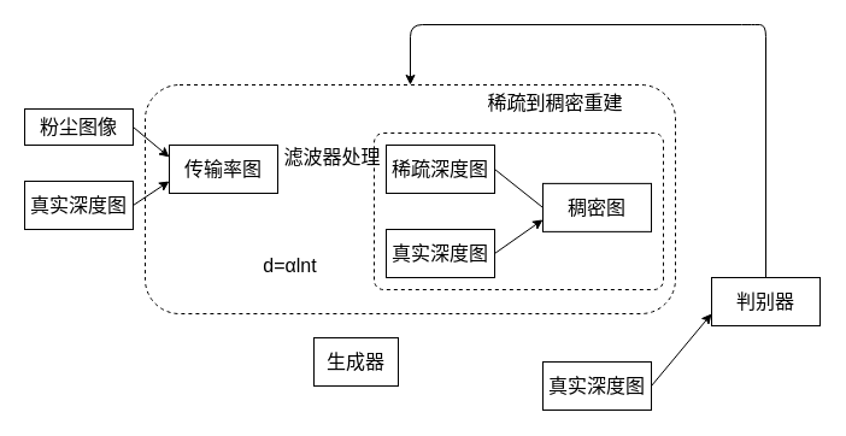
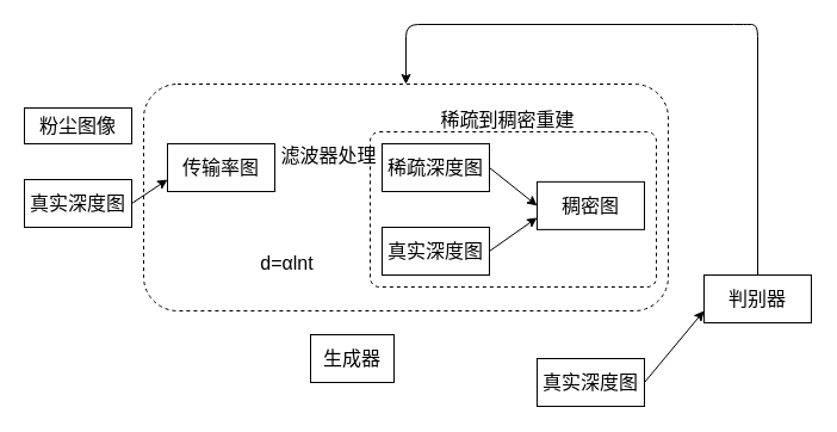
  <mxCell id="0" />
  <mxCell id="1" parent="0" />
  <mxCell id="2" value="" style="rounded=1;whiteSpace=wrap;html=1;fillColor=none;dashed=1;fontSize=16;" parent="1" vertex="1"><mxGeometry x="120" y="70" width="440" height="190" as="geometry" /></mxCell>
  <mxCell id="3" value="" style="rounded=1;whiteSpace=wrap;html=1;fillColor=none;dashed=1;fontSize=16;arcSize=6;" parent="1" vertex="1"><mxGeometry x="310" y="110" width="240" height="130" as="geometry" /></mxCell>
  <mxCell id="4" value="生成器" style="rounded=0;whiteSpace=wrap;html=1;fillColor=none;fontSize=16;" parent="1" vertex="1"><mxGeometry x="260" y="280" width="70" height="40" as="geometry" /></mxCell>
  <mxCell id="5" value="粉尘图像" style="rounded=0;whiteSpace=wrap;html=1;fillColor=none;fontSize=16;" parent="1" vertex="1"><mxGeometry x="20" y="90" width="90" height="30" as="geometry" /></mxCell>
  <mxCell id="6" value="真实深度图" style="rounded=0;whiteSpace=wrap;html=1;fillColor=none;fontSize=16;" parent="1" vertex="1"><mxGeometry x="20" y="150" width="90" height="40" as="geometry" /></mxCell>
  <mxCell id="7" value="传输率图" style="rounded=0;whiteSpace=wrap;html=1;fillColor=none;fontSize=16;" parent="1" vertex="1"><mxGeometry x="140" y="120" width="90" height="40" as="geometry" /></mxCell>
  <mxCell id="8" value="稀疏深度图" style="rounded=0;whiteSpace=wrap;html=1;fillColor=none;fontSize=16;" parent="1" vertex="1"><mxGeometry x="320" y="120" width="90" height="40" as="geometry" /></mxCell>
- <mxCell id="9" value="" style="endArrow=classic;html=1;exitX=1;exitY=0.5;exitDx=0;exitDy=0;entryX=0;entryY=0.25;entryDx=0;entryDy=0;fontSize=16;" parent="1" source="5" target="7" edge="1"><mxGeometry width="50" height="50" relative="1" as="geometry"><mxPoint x="210" y="220" as="sourcePoint" /><mxPoint x="260" y="170" as="targetPoint" /></mxGeometry></mxCell>
  <mxCell id="10" value="" style="endArrow=classic;html=1;exitX=1;exitY=0.5;exitDx=0;exitDy=0;entryX=0;entryY=0.75;entryDx=0;entryDy=0;fontSize=16;" parent="1" source="6" target="7" edge="1"><mxGeometry width="50" height="50" relative="1" as="geometry"><mxPoint x="350" y="150" as="sourcePoint" /><mxPoint x="400" y="100" as="targetPoint" /></mxGeometry></mxCell>
  <mxCell id="11" value="滤波器处理" style="text;html=1;align=center;verticalAlign=middle;resizable=0;points=[];autosize=1;fontSize=16;" parent="1" vertex="1"><mxGeometry x="225" y="120" width="100" height="20" as="geometry" /></mxCell>
  <mxCell id="12" value="真实深度图" style="rounded=0;whiteSpace=wrap;html=1;fillColor=none;fontSize=16;" parent="1" vertex="1"><mxGeometry x="320" y="190" width="90" height="40" as="geometry" /></mxCell>
- <mxCell id="13" value="" style="endArrow=none;html=1;exitX=1;exitY=0.5;exitDx=0;exitDy=0;entryX=0;entryY=0.5;entryDx=0;entryDy=0;fontSize=16;" parent="1" source="8" target="14" edge="1"><mxGeometry width="50" height="50" relative="1" as="geometry"><mxPoint x="350" y="240" as="sourcePoint" /><mxPoint x="450" y="140" as="targetPoint" /></mxGeometry></mxCell>
+ <mxCell id="13" value="" style="endArrow=classic;html=1;exitX=1;exitY=0.5;exitDx=0;exitDy=0;entryX=0;entryY=0.5;entryDx=0;entryDy=0;fontSize=16;" parent="1" source="8" target="14" edge="1"><mxGeometry width="50" height="50" relative="1" as="geometry"><mxPoint x="350" y="240" as="sourcePoint" /><mxPoint x="450" y="140" as="targetPoint" /></mxGeometry></mxCell>
  <mxCell id="14" value="稠密图" style="rounded=0;whiteSpace=wrap;html=1;fillColor=none;fontSize=16;" parent="1" vertex="1"><mxGeometry x="450" y="151.88" width="90" height="40" as="geometry" /></mxCell>
  <mxCell id="15" value="d=αlnt" style="text;html=1;align=center;verticalAlign=middle;resizable=0;points=[];autosize=1;fontSize=16;" parent="1" vertex="1"><mxGeometry x="210" y="210" width="60" height="20" as="geometry" /></mxCell>
- <mxCell id="16" value="稀疏到稠密重建" style="text;html=1;align=center;verticalAlign=middle;resizable=0;points=[];autosize=1;fontSize=16;" parent="1" vertex="1"><mxGeometry x="395" y="75" width="130" height="20" as="geometry" /></mxCell>
+ <mxCell id="16" value="稀疏到稠密重建" style="text;html=1;align=center;verticalAlign=middle;resizable=0;points=[];autosize=1;fontSize=16;" parent="1" vertex="1"><mxGeometry x="360" y="90" width="130" height="20" as="geometry" /></mxCell>
  <mxCell id="17" value="" style="endArrow=classic;html=1;exitX=1;exitY=0.5;exitDx=0;exitDy=0;entryX=0;entryY=0.75;entryDx=0;entryDy=0;fontSize=16;" parent="1" source="12" target="14" edge="1"><mxGeometry width="50" height="50" relative="1" as="geometry"><mxPoint x="350" y="250" as="sourcePoint" /><mxPoint x="400" y="200" as="targetPoint" /></mxGeometry></mxCell>
  <mxCell id="18" value="真实深度图" style="rounded=0;whiteSpace=wrap;html=1;fillColor=none;fontSize=16;" parent="1" vertex="1"><mxGeometry x="450" y="300" width="90" height="40" as="geometry" /></mxCell>
  <mxCell id="19" value="判别器" style="rounded=0;whiteSpace=wrap;html=1;fillColor=none;fontSize=16;" parent="1" vertex="1"><mxGeometry x="590" y="230" width="90" height="40" as="geometry" /></mxCell>
  <mxCell id="20" value="" style="endArrow=classic;html=1;exitX=1;exitY=0.5;exitDx=0;exitDy=0;entryX=0;entryY=0.75;entryDx=0;entryDy=0;fontSize=16;" parent="1" source="18" target="19" edge="1"><mxGeometry width="50" height="50" relative="1" as="geometry"><mxPoint x="570" y="185" as="sourcePoint" /><mxPoint x="650" y="210" as="targetPoint" /></mxGeometry></mxCell>
  <mxCell id="21" value="" style="edgeStyle=segmentEdgeStyle;endArrow=classic;html=1;exitX=0.5;exitY=0;exitDx=0;exitDy=0;entryX=0.5;entryY=0;entryDx=0;entryDy=0;fontSize=16;" parent="1" source="19" target="2" edge="1"><mxGeometry width="50" height="50" relative="1" as="geometry"><mxPoint x="350" y="250" as="sourcePoint" /><mxPoint x="400" y="200" as="targetPoint" /><Array as="points"><mxPoint x="625" y="20" /><mxPoint x="300" y="20" /></Array></mxGeometry></mxCell>
